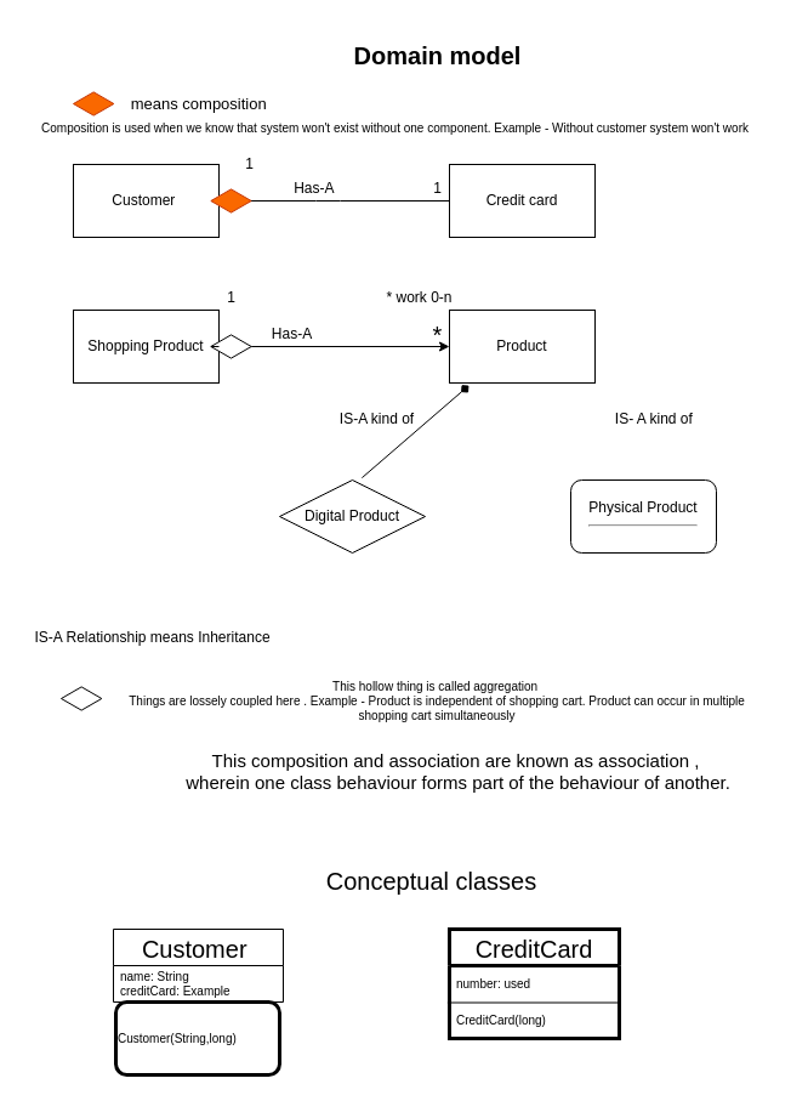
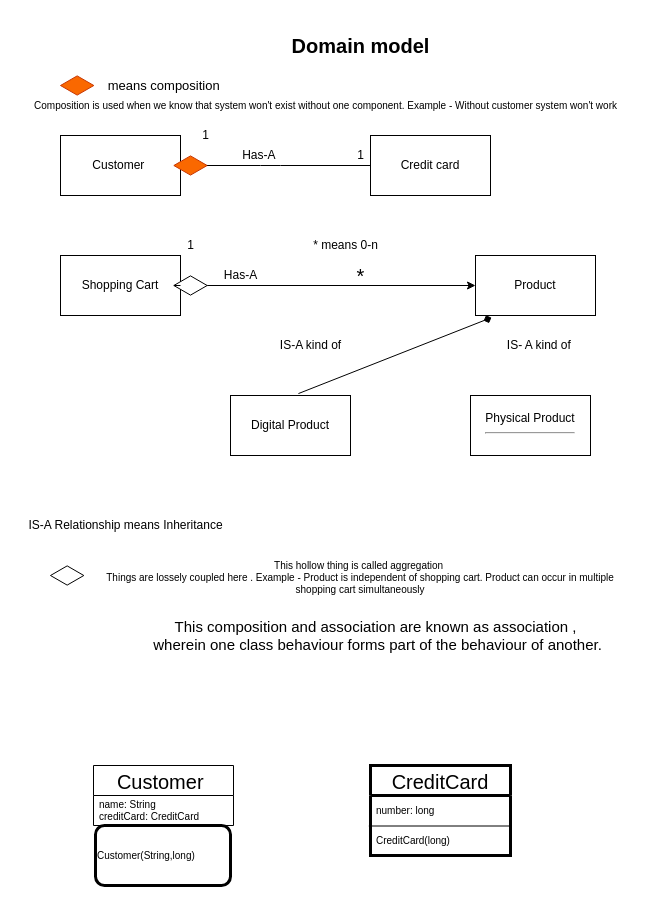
  <mxCell id="0" />
  <mxCell id="1" parent="0" />
  <mxCell id="2" value="IS- A kind of&amp;nbsp;" style="text;html=1;align=center;verticalAlign=middle;resizable=0;points=[];autosize=1;strokeColor=none;fillColor=none;rotation=0;" parent="1" vertex="1"><mxGeometry x="500" y="335" width="80" height="20" as="geometry" /></mxCell>
  <mxCell id="3" value="Customer&amp;nbsp;" style="rounded=0;whiteSpace=wrap;html=1;" parent="1" vertex="1"><mxGeometry x="60" y="135" width="120" height="60" as="geometry" /></mxCell>
  <mxCell id="4" value="" style="endArrow=none;html=1;exitX=1;exitY=0.5;exitDx=0;exitDy=0;" parent="1" source="3" target="5" edge="1"><mxGeometry width="50" height="50" relative="1" as="geometry"><mxPoint x="240" y="155" as="sourcePoint" /><mxPoint x="270" y="165" as="targetPoint" /><Array as="points"><mxPoint x="270" y="165" /></Array></mxGeometry></mxCell>
  <mxCell id="5" value="Credit card" style="rounded=0;whiteSpace=wrap;html=1;" parent="1" vertex="1"><mxGeometry x="370" y="135" width="120" height="60" as="geometry" /></mxCell>
  <mxCell id="6" value="Has-A&amp;nbsp;" style="text;html=1;align=center;verticalAlign=middle;resizable=0;points=[];autosize=1;strokeColor=none;fillColor=none;" parent="1" vertex="1"><mxGeometry x="235" y="145" width="50" height="20" as="geometry" /></mxCell>
  <mxCell id="7" value="1" style="text;html=1;align=center;verticalAlign=middle;resizable=0;points=[];autosize=1;strokeColor=none;fillColor=none;" parent="1" vertex="1"><mxGeometry x="195" y="125" width="20" height="20" as="geometry" /></mxCell>
  <mxCell id="8" value="1" style="text;html=1;align=center;verticalAlign=middle;resizable=0;points=[];autosize=1;strokeColor=none;fillColor=none;" parent="1" vertex="1"><mxGeometry x="350" y="145" width="20" height="20" as="geometry" /></mxCell>
- <mxCell id="9" value="Product" style="rounded=0;whiteSpace=wrap;html=1;" parent="1" vertex="1"><mxGeometry x="370" y="255" width="120" height="60" as="geometry" /></mxCell>
- <mxCell id="10" value="Digital Product" style="rhombus;whiteSpace=wrap;html=1;" parent="1" vertex="1"><mxGeometry x="230" y="395" width="120" height="60" as="geometry" /></mxCell>
- <mxCell id="11" value="Physical Product&lt;hr&gt;" style="whiteSpace=wrap;html=1;rounded=1;" parent="1" vertex="1"><mxGeometry x="470" y="395" width="120" height="60" as="geometry" /></mxCell>
+ <mxCell id="9" value="Product" style="rounded=0;whiteSpace=wrap;html=1;" parent="1" vertex="1"><mxGeometry x="475" y="255" width="120" height="60" as="geometry" /></mxCell>
+ <mxCell id="10" value="Digital Product" style="rounded=0;whiteSpace=wrap;html=1;" parent="1" vertex="1"><mxGeometry x="230" y="395" width="120" height="60" as="geometry" /></mxCell>
+ <mxCell id="11" value="Physical Product&lt;hr&gt;" style="rounded=0;whiteSpace=wrap;html=1;" parent="1" vertex="1"><mxGeometry x="470" y="395" width="120" height="60" as="geometry" /></mxCell>
  <mxCell id="12" value="" style="endArrow=diamond;html=1;entryX=0.133;entryY=1.035;entryDx=0;entryDy=0;entryPerimeter=0;exitX=0.566;exitY=-0.032;exitDx=0;exitDy=0;exitPerimeter=0;" parent="1" source="10" target="9" edge="1"><mxGeometry width="50" height="50" relative="1" as="geometry"><mxPoint x="310" y="385" as="sourcePoint" /><mxPoint x="360" y="335" as="targetPoint" /></mxGeometry></mxCell>
  <mxCell id="13" value="IS-A kind of" style="text;html=1;align=center;verticalAlign=middle;resizable=0;points=[];autosize=1;strokeColor=none;fillColor=none;" parent="1" vertex="1"><mxGeometry x="270" y="335" width="80" height="20" as="geometry" /></mxCell>
  <mxCell id="14" value="IS-A Relationship means Inheritance" style="text;html=1;align=center;verticalAlign=middle;resizable=0;points=[];autosize=1;strokeColor=none;fillColor=none;" parent="1" vertex="1"><mxGeometry x="20" y="515" width="210" height="20" as="geometry" /></mxCell>
- <mxCell id="15" value="Shopping Product" style="rounded=0;whiteSpace=wrap;html=1;" parent="1" vertex="1"><mxGeometry x="60" y="255" width="120" height="60" as="geometry" /></mxCell>
+ <mxCell id="15" value="Shopping Cart" style="rounded=0;whiteSpace=wrap;html=1;" parent="1" vertex="1"><mxGeometry x="60" y="255" width="120" height="60" as="geometry" /></mxCell>
  <mxCell id="16" value="" style="endArrow=classic;html=1;entryX=0;entryY=0.5;entryDx=0;entryDy=0;exitX=1;exitY=0.5;exitDx=0;exitDy=0;startArrow=none;" parent="1" source="25" target="9" edge="1"><mxGeometry width="50" height="50" relative="1" as="geometry"><mxPoint x="180" y="315" as="sourcePoint" /><mxPoint x="230" y="265" as="targetPoint" /></mxGeometry></mxCell>
  <mxCell id="17" value="Has-A" style="text;html=1;align=center;verticalAlign=middle;resizable=0;points=[];autosize=1;strokeColor=none;fillColor=none;" parent="1" vertex="1"><mxGeometry x="215" y="265" width="50" height="20" as="geometry" /></mxCell>
  <mxCell id="18" value="1" style="text;html=1;align=center;verticalAlign=middle;resizable=0;points=[];autosize=1;strokeColor=none;fillColor=none;" parent="1" vertex="1"><mxGeometry x="180" y="235" width="20" height="20" as="geometry" /></mxCell>
  <mxCell id="19" value="*" style="text;html=1;align=center;verticalAlign=middle;resizable=0;points=[];autosize=1;strokeColor=none;fillColor=none;fontSize=20;" parent="1" vertex="1"><mxGeometry x="350" y="260" width="20" height="30" as="geometry" /></mxCell>
- <mxCell id="20" value="* work 0-n" style="text;html=1;align=center;verticalAlign=middle;resizable=0;points=[];autosize=1;strokeColor=none;fillColor=none;" parent="1" vertex="1"><mxGeometry x="305" y="235" width="80" height="20" as="geometry" /></mxCell>
+ <mxCell id="20" value="* means 0-n" style="text;html=1;align=center;verticalAlign=middle;resizable=0;points=[];autosize=1;strokeColor=none;fillColor=none;" parent="1" vertex="1"><mxGeometry x="305" y="235" width="80" height="20" as="geometry" /></mxCell>
  <mxCell id="21" value="" style="html=1;whiteSpace=wrap;aspect=fixed;shape=isoRectangle;fontSize=20;fillColor=#fa6800;fontColor=#000000;strokeColor=#C73500;" parent="1" vertex="1"><mxGeometry x="173.34" y="155" width="33.33" height="20" as="geometry" /></mxCell>
  <mxCell id="22" value="" style="html=1;whiteSpace=wrap;aspect=fixed;shape=isoRectangle;fontSize=20;fillColor=#fa6800;fontColor=#000000;strokeColor=#C73500;" parent="1" vertex="1"><mxGeometry x="60" y="75" width="33.33" height="20" as="geometry" /></mxCell>
  <mxCell id="23" value="means composition&amp;nbsp;" style="text;html=1;align=center;verticalAlign=middle;resizable=0;points=[];autosize=1;strokeColor=none;fillColor=none;fontSize=13;" parent="1" vertex="1"><mxGeometry x="100" y="75" width="130" height="20" as="geometry" /></mxCell>
  <mxCell id="24" value="Composition is used when we know that system won't exist without one component. Example - Without customer system won't work" style="text;html=1;align=center;verticalAlign=middle;resizable=0;points=[];autosize=1;strokeColor=none;fillColor=none;fontSize=10;" parent="1" vertex="1"><mxGeometry x="25" y="95" width="600" height="20" as="geometry" /></mxCell>
  <mxCell id="25" value="" style="html=1;whiteSpace=wrap;aspect=fixed;shape=isoRectangle;fontSize=20;" parent="1" vertex="1"><mxGeometry x="173.34" y="275" width="33.33" height="20" as="geometry" /></mxCell>
  <mxCell id="26" value="" style="endArrow=none;html=1;entryX=0;entryY=0.5;entryDx=0;entryDy=0;exitX=1;exitY=0.5;exitDx=0;exitDy=0;" parent="1" source="15" target="25" edge="1"><mxGeometry width="50" height="50" relative="1" as="geometry"><mxPoint x="180" y="285" as="sourcePoint" /><mxPoint x="370" y="285" as="targetPoint" /></mxGeometry></mxCell>
  <mxCell id="27" value="" style="html=1;whiteSpace=wrap;aspect=fixed;shape=isoRectangle;fontSize=20;direction=south;rotation=90;" parent="1" vertex="1"><mxGeometry x="56.665" y="558.335" width="20" height="33.33" as="geometry" /></mxCell>
  <mxCell id="28" value="This hollow thing is called aggregation&amp;nbsp;&lt;br&gt;Things are lossely coupled here . Example - Product is independent of shopping cart. Product can occur in multiple shopping cart simultaneously" style="text;html=1;strokeColor=none;fillColor=none;align=center;verticalAlign=middle;whiteSpace=wrap;rounded=0;fontSize=10;" parent="1" vertex="1"><mxGeometry x="90" y="561.66" width="540" height="30" as="geometry" /></mxCell>
  <mxCell id="29" value="&lt;font style=&quot;font-size: 15px&quot;&gt;This composition and association are known as association ,&lt;br&gt;&amp;nbsp;wherein one class behaviour forms part of the behaviour of another.&lt;/font&gt;" style="text;html=1;align=center;verticalAlign=middle;resizable=0;points=[];autosize=1;strokeColor=none;fillColor=none;fontSize=10;" parent="1" vertex="1"><mxGeometry x="140" y="620" width="470" height="30" as="geometry" /></mxCell>
  <mxCell id="30" value="&lt;h3&gt;&lt;font style=&quot;font-size: 20px&quot;&gt;Domain model&lt;/font&gt;&lt;/h3&gt;" style="text;html=1;align=center;verticalAlign=middle;resizable=0;points=[];autosize=1;strokeColor=none;fillColor=none;" vertex="1" parent="1"><mxGeometry x="285" y="20" width="150" height="50" as="geometry" /></mxCell>
- <mxCell id="31" value="Conceptual classes" style="text;html=1;align=center;verticalAlign=middle;resizable=0;points=[];autosize=1;strokeColor=none;fillColor=none;fontSize=20;" vertex="1" parent="1"><mxGeometry x="260" y="710" width="190" height="30" as="geometry" /></mxCell>
  <mxCell id="32" value="Customer " style="swimlane;fontStyle=0;childLayout=stackLayout;horizontal=1;startSize=30;horizontalStack=0;resizeParent=1;resizeParentMax=0;resizeLast=0;collapsible=1;marginBottom=0;fontSize=20;perimeterSpacing=2;" vertex="1" parent="1"><mxGeometry x="93" y="765" width="140" height="60" as="geometry" /></mxCell>
- <mxCell id="33" value="name: String&#10;creditCard: Example" style="text;strokeColor=none;fillColor=none;align=left;verticalAlign=middle;spacingLeft=4;spacingRight=4;overflow=hidden;points=[[0,0.5],[1,0.5]];portConstraint=eastwest;rotatable=0;fontSize=10;" vertex="1" parent="32"><mxGeometry y="30" width="140" height="30" as="geometry" /></mxCell>
+ <mxCell id="33" value="name: String&#10;creditCard: CreditCard" style="text;strokeColor=none;fillColor=none;align=left;verticalAlign=middle;spacingLeft=4;spacingRight=4;overflow=hidden;points=[[0,0.5],[1,0.5]];portConstraint=eastwest;rotatable=0;fontSize=10;" vertex="1" parent="32"><mxGeometry y="30" width="140" height="30" as="geometry" /></mxCell>
  <mxCell id="34" value="CreditCard" style="swimlane;fontStyle=0;childLayout=stackLayout;horizontal=1;startSize=30;horizontalStack=0;resizeParent=1;resizeParentMax=0;resizeLast=0;collapsible=1;marginBottom=0;fontSize=20;strokeWidth=3;" vertex="1" parent="1"><mxGeometry x="370" y="765" width="140" height="90" as="geometry" /></mxCell>
- <mxCell id="35" value="number: used" style="text;strokeColor=none;fillColor=none;align=left;verticalAlign=middle;spacingLeft=4;spacingRight=4;overflow=hidden;points=[[0,0.5],[1,0.5]];portConstraint=eastwest;rotatable=0;fontSize=10;" vertex="1" parent="34"><mxGeometry y="30" width="140" height="30" as="geometry" /></mxCell>
+ <mxCell id="35" value="number: long" style="text;strokeColor=none;fillColor=none;align=left;verticalAlign=middle;spacingLeft=4;spacingRight=4;overflow=hidden;points=[[0,0.5],[1,0.5]];portConstraint=eastwest;rotatable=0;fontSize=10;" vertex="1" parent="34"><mxGeometry y="30" width="140" height="30" as="geometry" /></mxCell>
  <mxCell id="36" value="" style="endArrow=none;html=1;fontSize=20;entryX=1.002;entryY=0.017;entryDx=0;entryDy=0;entryPerimeter=0;exitX=-0.012;exitY=0.017;exitDx=0;exitDy=0;exitPerimeter=0;" edge="1" parent="34"><mxGeometry width="50" height="50" relative="1" as="geometry"><mxPoint x="-1.68" y="60.51" as="sourcePoint" /><mxPoint x="140.28" y="60.51" as="targetPoint" /></mxGeometry></mxCell>
  <mxCell id="37" value="CreditCard(long)" style="text;strokeColor=none;fillColor=none;align=left;verticalAlign=middle;spacingLeft=4;spacingRight=4;overflow=hidden;points=[[0,0.5],[1,0.5]];portConstraint=eastwest;rotatable=0;fontSize=10;" vertex="1" parent="34"><mxGeometry y="60" width="140" height="30" as="geometry" /></mxCell>
  <mxCell id="38" value="Customer(String,long)" style="whiteSpace=wrap;html=1;fontSize=10;strokeWidth=3;align=left;rounded=1;" vertex="1" parent="1"><mxGeometry x="95" y="825" width="135" height="60" as="geometry" /></mxCell>
